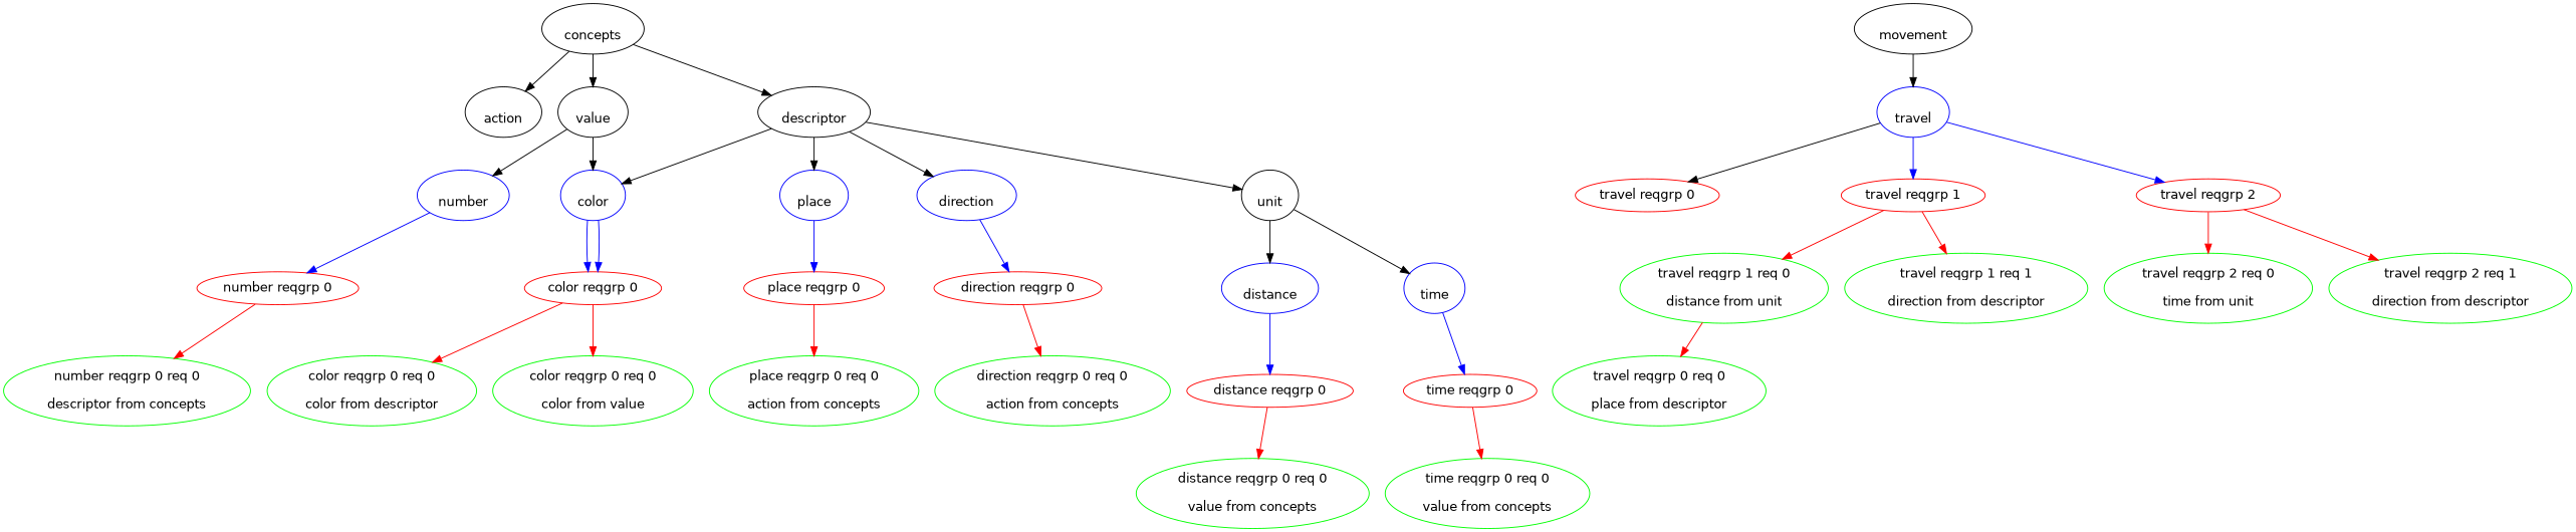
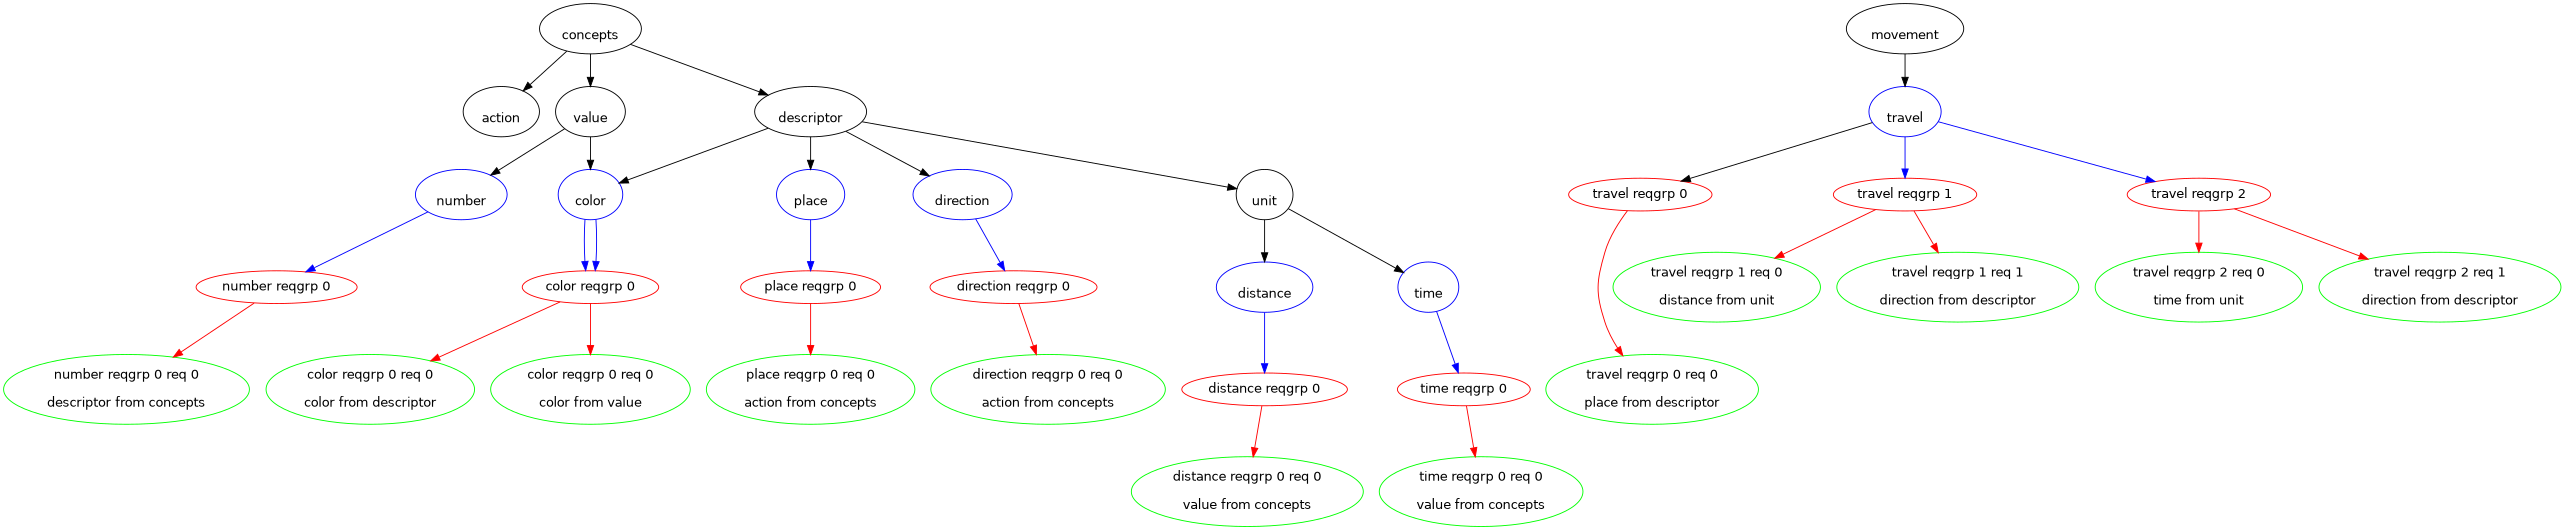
  digraph {
    fontname="DejaVu Sans"
    node [fontname="DejaVu Sans" color=green]
    edge [fontname="DejaVu Sans"]
    "\nconcepts\n" [color=""]
    "\naction\n" [color=""]
    "\nvalue\n" [color=""]
    "\ndescriptor\n" [color=""]
    "\nnumber\n" [color=blue]
    "\ncolor\n" [color=blue]
    "\nplace\n" [color=blue]
    "\ndirection\n" [color=blue]
    "\nunit\n" [color=""]
    "\nmovement\n" [color=""]
    "\ntravel\n" [color=blue]
    "travel reqgrp 0" [color=red]
    "travel reqgrp 1" [color=red]
    "travel reqgrp 2" [color=red]
    "travel reqgrp 0 req 0\n\nplace from descriptor"
    "travel reqgrp 1 req 0\n\ndistance from unit"
    "travel reqgrp 1 req 1\n\ndirection from descriptor"
    "travel reqgrp 2 req 0\n\ntime from unit"
    "travel reqgrp 2 req 1\n\ndirection from descriptor"
    "number reqgrp 0" [color=red]
    "color reqgrp 0" [color=red]
    "number reqgrp 0 req 0\n\ndescriptor from concepts"
    "color reqgrp 0 req 0\n\ncolor from descriptor"
    "color reqgrp 0 req 0\n\ncolor from value"
    "place reqgrp 0" [color=red]
    "direction reqgrp 0" [color=red]
    "\ndistance\n" [color=blue]
    "\ntime\n" [color=blue]
    "place reqgrp 0 req 0\n\naction from concepts"
    "direction reqgrp 0 req 0\n\naction from concepts"
    "distance reqgrp 0" [color=red]
    "time reqgrp 0" [color=red]
    "distance reqgrp 0 req 0\n\nvalue from concepts"
    "time reqgrp 0 req 0\n\nvalue from concepts"
    "\nconcepts\n" -> "\naction\n"
    "\nconcepts\n" -> "\nvalue\n"
    "\nconcepts\n" -> "\ndescriptor\n"
    "\nvalue\n" -> "\nnumber\n"
    "\nvalue\n" -> "\ncolor\n"
    "\ndescriptor\n" -> "\ncolor\n"
    "\ndescriptor\n" -> "\nplace\n"
    "\ndescriptor\n" -> "\ndirection\n"
    "\ndescriptor\n" -> "\nunit\n"
    "\nnumber\n" -> "number reqgrp 0" [color=blue]
    "\ncolor\n" -> "color reqgrp 0" [color=blue]
    "\ncolor\n" -> "color reqgrp 0" [color=blue]
    "\nplace\n" -> "place reqgrp 0" [color=blue]
    "\ndirection\n" -> "direction reqgrp 0" [color=blue]
    "\nunit\n" -> "\ndistance\n"
    "\nunit\n" -> "\ntime\n"
    "\nmovement\n" -> "\ntravel\n"
    "\ntravel\n" -> "travel reqgrp 0" [color=black]
    "\ntravel\n" -> "travel reqgrp 1" [color=blue]
    "\ntravel\n" -> "travel reqgrp 2" [color=blue]
-   "travel reqgrp 1 req 0\n\ndistance from unit" -> "travel reqgrp 0 req 0\n\nplace from descriptor" [color=red]
+   "travel reqgrp 0" -> "travel reqgrp 0 req 0\n\nplace from descriptor" [color=red]
    "travel reqgrp 1" -> "travel reqgrp 1 req 0\n\ndistance from unit" [color=red]
    "travel reqgrp 1" -> "travel reqgrp 1 req 1\n\ndirection from descriptor" [color=red]
    "travel reqgrp 2" -> "travel reqgrp 2 req 0\n\ntime from unit" [color=red]
    "travel reqgrp 2" -> "travel reqgrp 2 req 1\n\ndirection from descriptor" [color=red]
    "number reqgrp 0" -> "number reqgrp 0 req 0\n\ndescriptor from concepts" [color=red]
    "color reqgrp 0" -> "color reqgrp 0 req 0\n\ncolor from descriptor" [color=red]
    "color reqgrp 0" -> "color reqgrp 0 req 0\n\ncolor from value" [color=red]
    "place reqgrp 0" -> "place reqgrp 0 req 0\n\naction from concepts" [color=red]
    "direction reqgrp 0" -> "direction reqgrp 0 req 0\n\naction from concepts" [color=red]
    "\ndistance\n" -> "distance reqgrp 0" [color=blue]
    "\ntime\n" -> "time reqgrp 0" [color=blue]
    "distance reqgrp 0" -> "distance reqgrp 0 req 0\n\nvalue from concepts" [color=red]
    "time reqgrp 0" -> "time reqgrp 0 req 0\n\nvalue from concepts" [color=red]
  }
